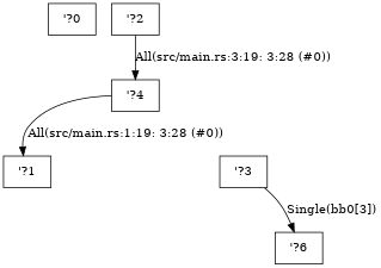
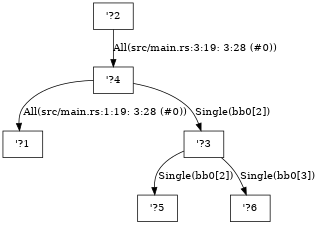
  digraph {
    node [shape=box]
-   n1 [label="\'?0"]
    n2 [label="\'?1"]
    n3 [label="\'?4"]
    n4 [label="\'?3"]
    n5 [label="\'?2"]
+   n6 [label="\'?5"]
    n7 [label="\'?6"]
    n3 -> n2 [label="All(src/main.rs:1:19: 3:28 (#0))"]
+   n3 -> n4 [label="Single(bb0[2])"]
+   n4 -> n6 [label="Single(bb0[2])"]
    n4 -> n7 [label="Single(bb0[3])"]
    n5 -> n3 [label="All(src/main.rs:3:19: 3:28 (#0))"]
  }
